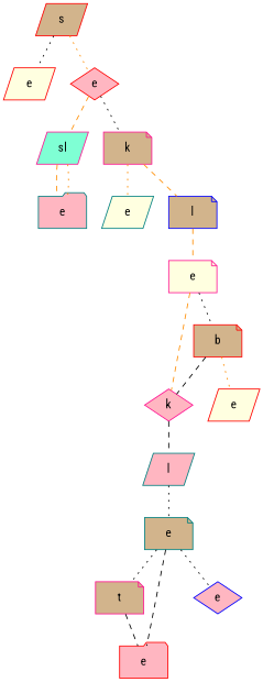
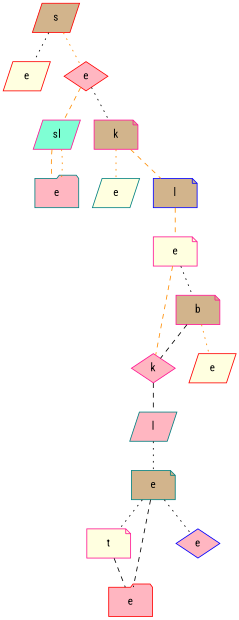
  graph {
    fontname="Roboto Condensed"
    node [color=deeppink fillcolor=tan fontname="Roboto Condensed" shape=parallelogram style=filled]
    edge [color=black fontname="Roboto Condensed" style=dotted]
    n1 [color=red label=s]
    n2 [color=red fillcolor=lightyellow label=e]
    n3 [color=red fillcolor=lightpink label=e shape=diamond]
    n4 [fillcolor=aquamarine label=sl]
    n5 [label=k shape=note]
    n6 [color=teal fillcolor=lightpink label=e shape=folder]
    n7 [color=teal fillcolor=lightyellow label=e]
    n8 [color=blue label=l shape=note]
    n9 [fillcolor=lightyellow label=e shape=note]
-   n10 [color=red label=b shape=note]
+   n10 [label=b shape=note]
    n11 [fillcolor=lightpink label=k shape=diamond]
    n12 [color=red fillcolor=lightyellow label=e]
    n13 [color=teal fillcolor=lightpink label=l]
    n14 [color=teal label=e shape=note]
-   n15 [label=t shape=note]
+   n15 [fillcolor=lightyellow label=t shape=note]
    n16 [color=red fillcolor=lightpink label=e shape=folder]
    n17 [color=blue fillcolor=lightpink label=e shape=diamond]
    n1 -- n2
    n1 -- n3 [color=darkorange]
    n3 -- n4 [color=darkorange style=dashed]
    n3 -- n5
    n4 -- n6 [color=darkorange style=dashed]
    n4 -- n6 [color=darkorange]
    n5 -- n7 [color=darkorange]
    n5 -- n8 [color=darkorange style=dashed]
    n8 -- n9 [color=darkorange style=dashed]
    n9 -- n10
    n9 -- n11 [color=darkorange style=dashed]
    n10 -- n11 [style=dashed]
    n10 -- n12 [color=darkorange]
    n11 -- n13 [style=dashed]
    n13 -- n14
    n14 -- n15
    n14 -- n16 [style=dashed]
    n14 -- n17
    n15 -- n16 [style=dashed]
  }
